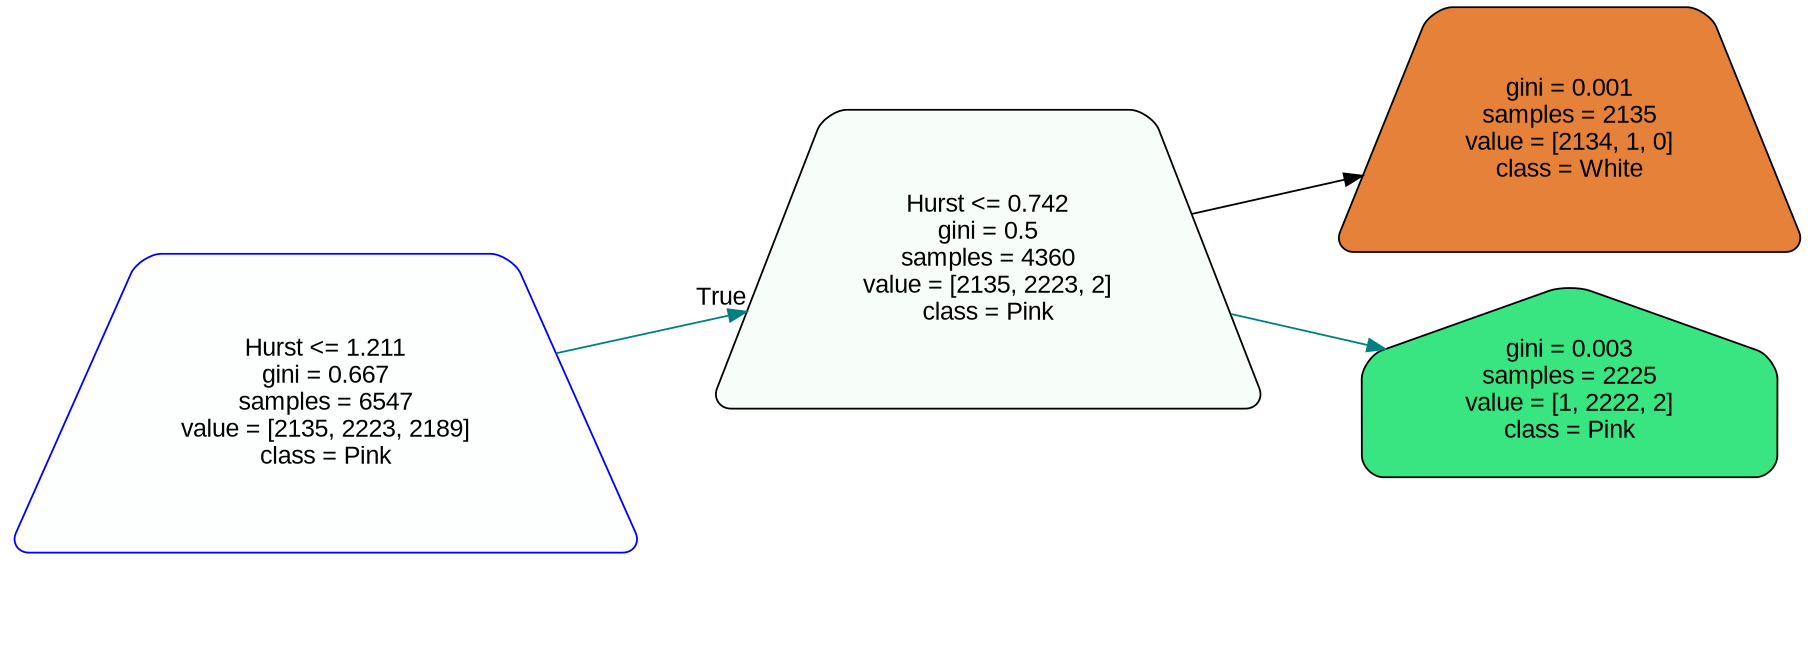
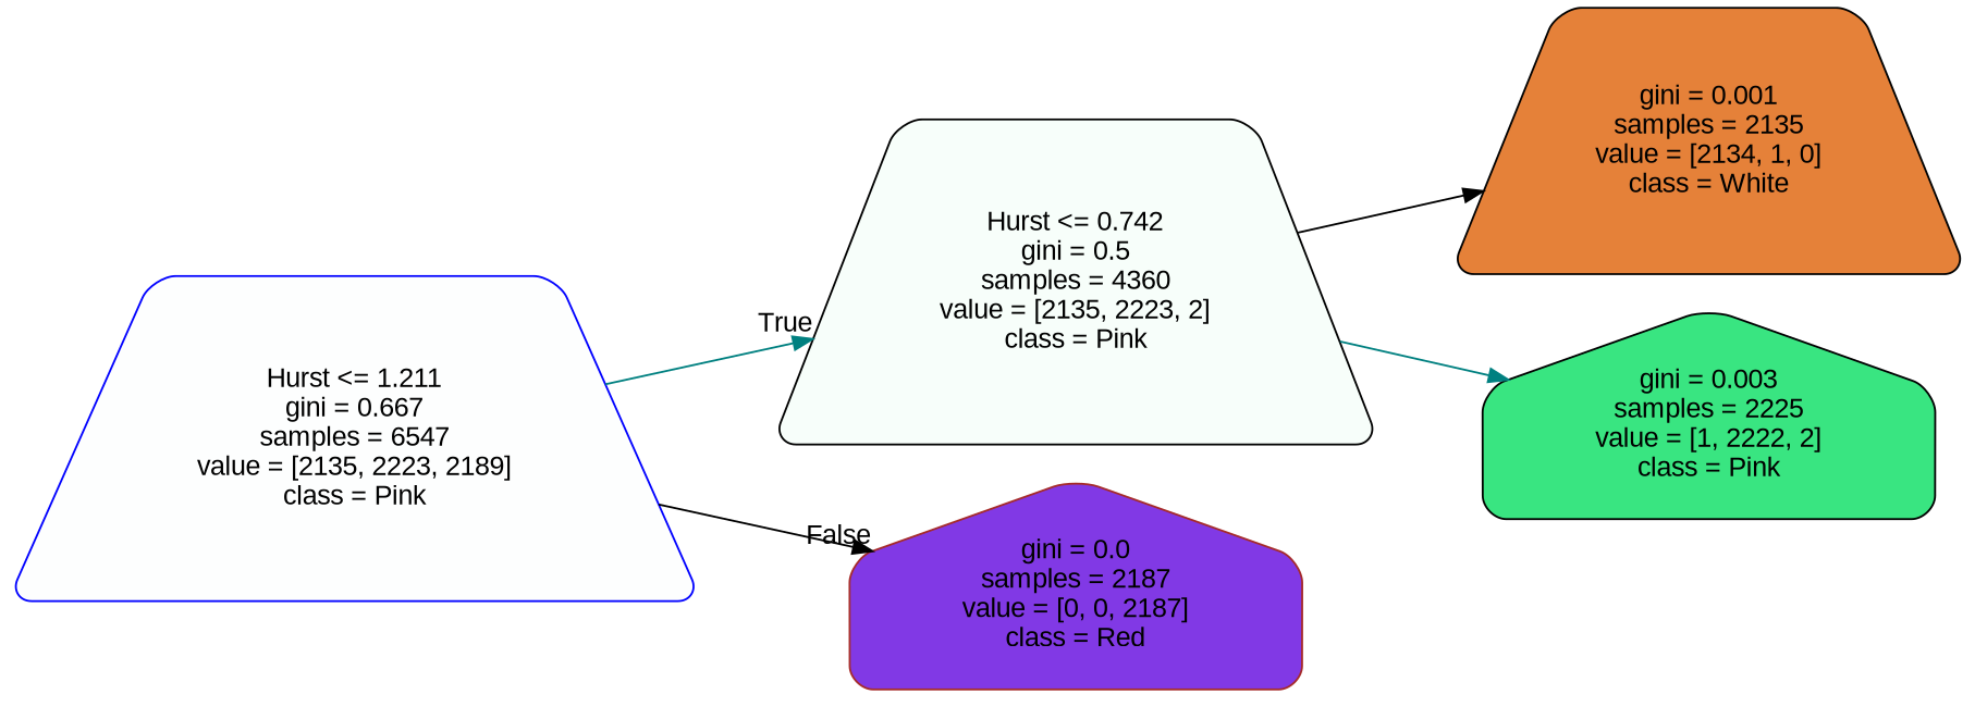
  digraph {
    rankdir=LR
    fontname="Liberation Sans"
    node [color=black fontname="Liberation Sans" shape=trapezium style="filled, rounded"]
    edge [fontname="Liberation Sans" color=teal]
    n1 [color=blue fillcolor="#39e58102" label="Hurst <= 1.211\ngini = 0.667\nsamples = 6547\nvalue = [2135, 2223, 2189]\nclass = Pink"]
    n2 [fillcolor="#39e5810a" label="Hurst <= 0.742\ngini = 0.5\nsamples = 4360\nvalue = [2135, 2223, 2]\nclass = Pink"]
+   n3 [color=brown fillcolor="#8139e5ff" label="gini = 0.0\nsamples = 2187\nvalue = [0, 0, 2187]\nclass = Red" shape=house]
    n4 [fillcolor="#e58139ff" label="gini = 0.001\nsamples = 2135\nvalue = [2134, 1, 0]\nclass = White"]
    n5 [fillcolor="#39e581ff" label="gini = 0.003\nsamples = 2225\nvalue = [1, 2222, 2]\nclass = Pink" shape=house]
    n1 -> n2 [headlabel=True labelangle=45 labeldistance=2.5]
+   n1 -> n3 [headlabel=False labelangle=-45 labeldistance=2.5 color=black]
    n2 -> n4 [color=black]
    n2 -> n5
  }
